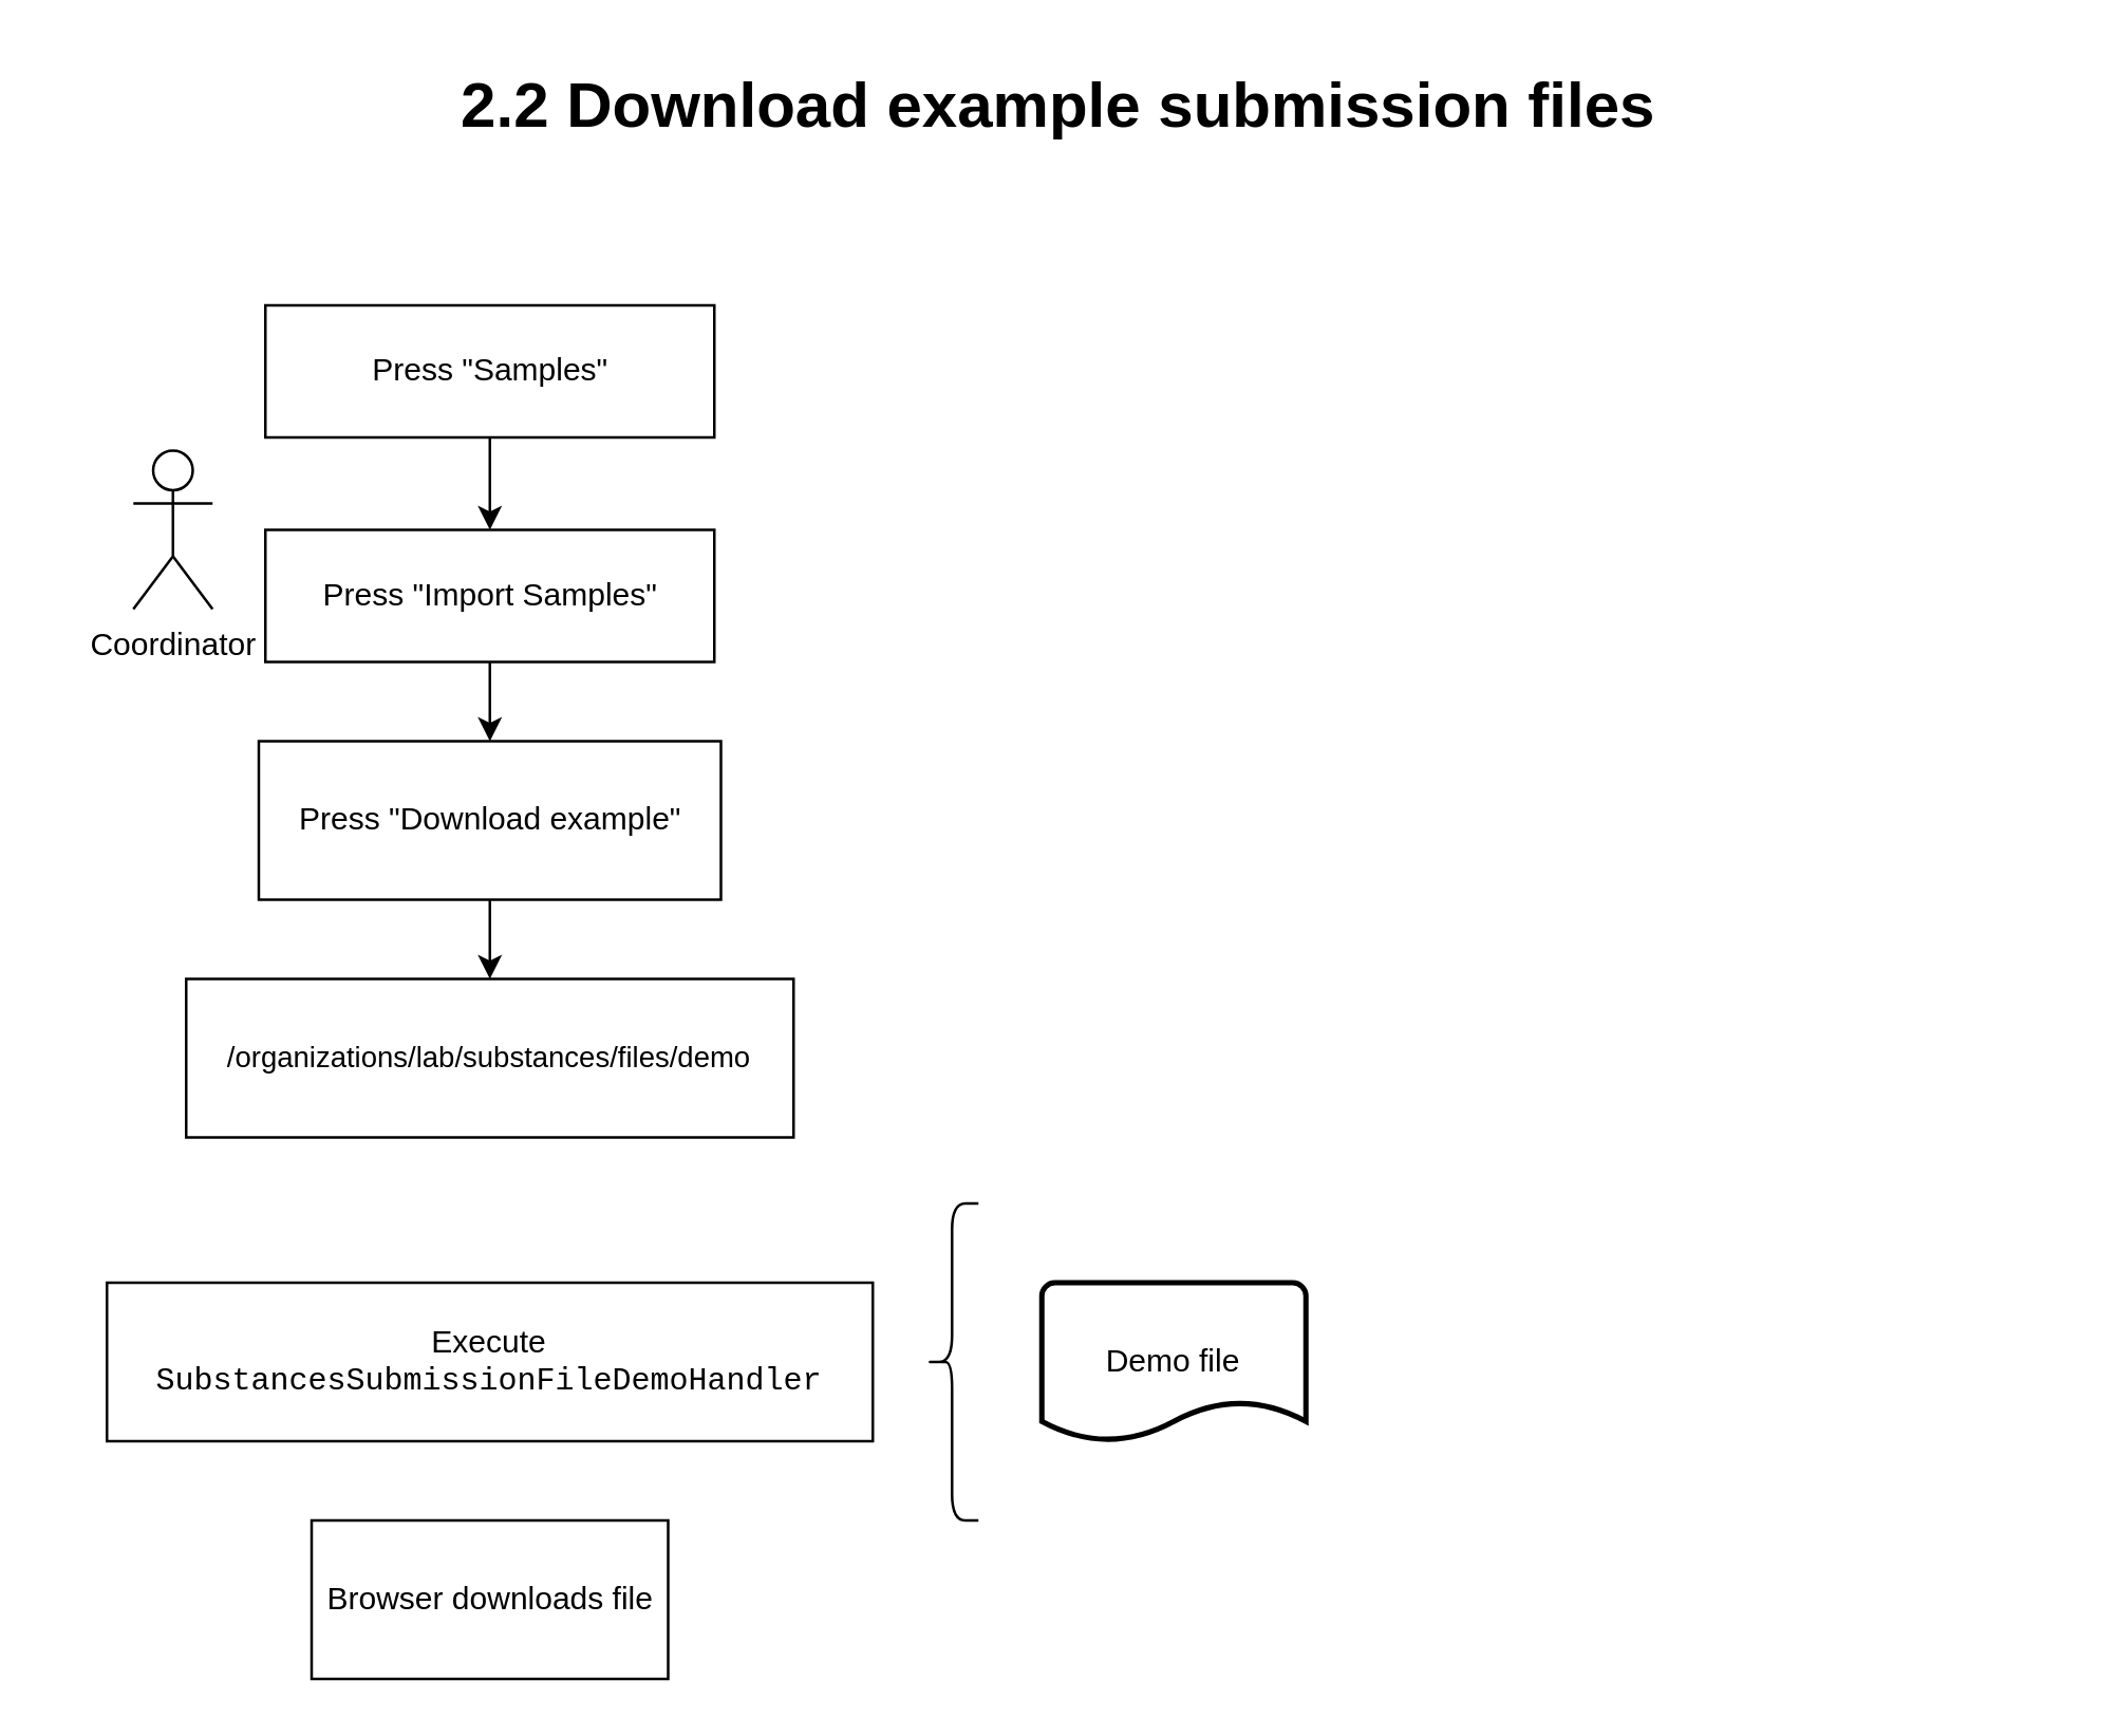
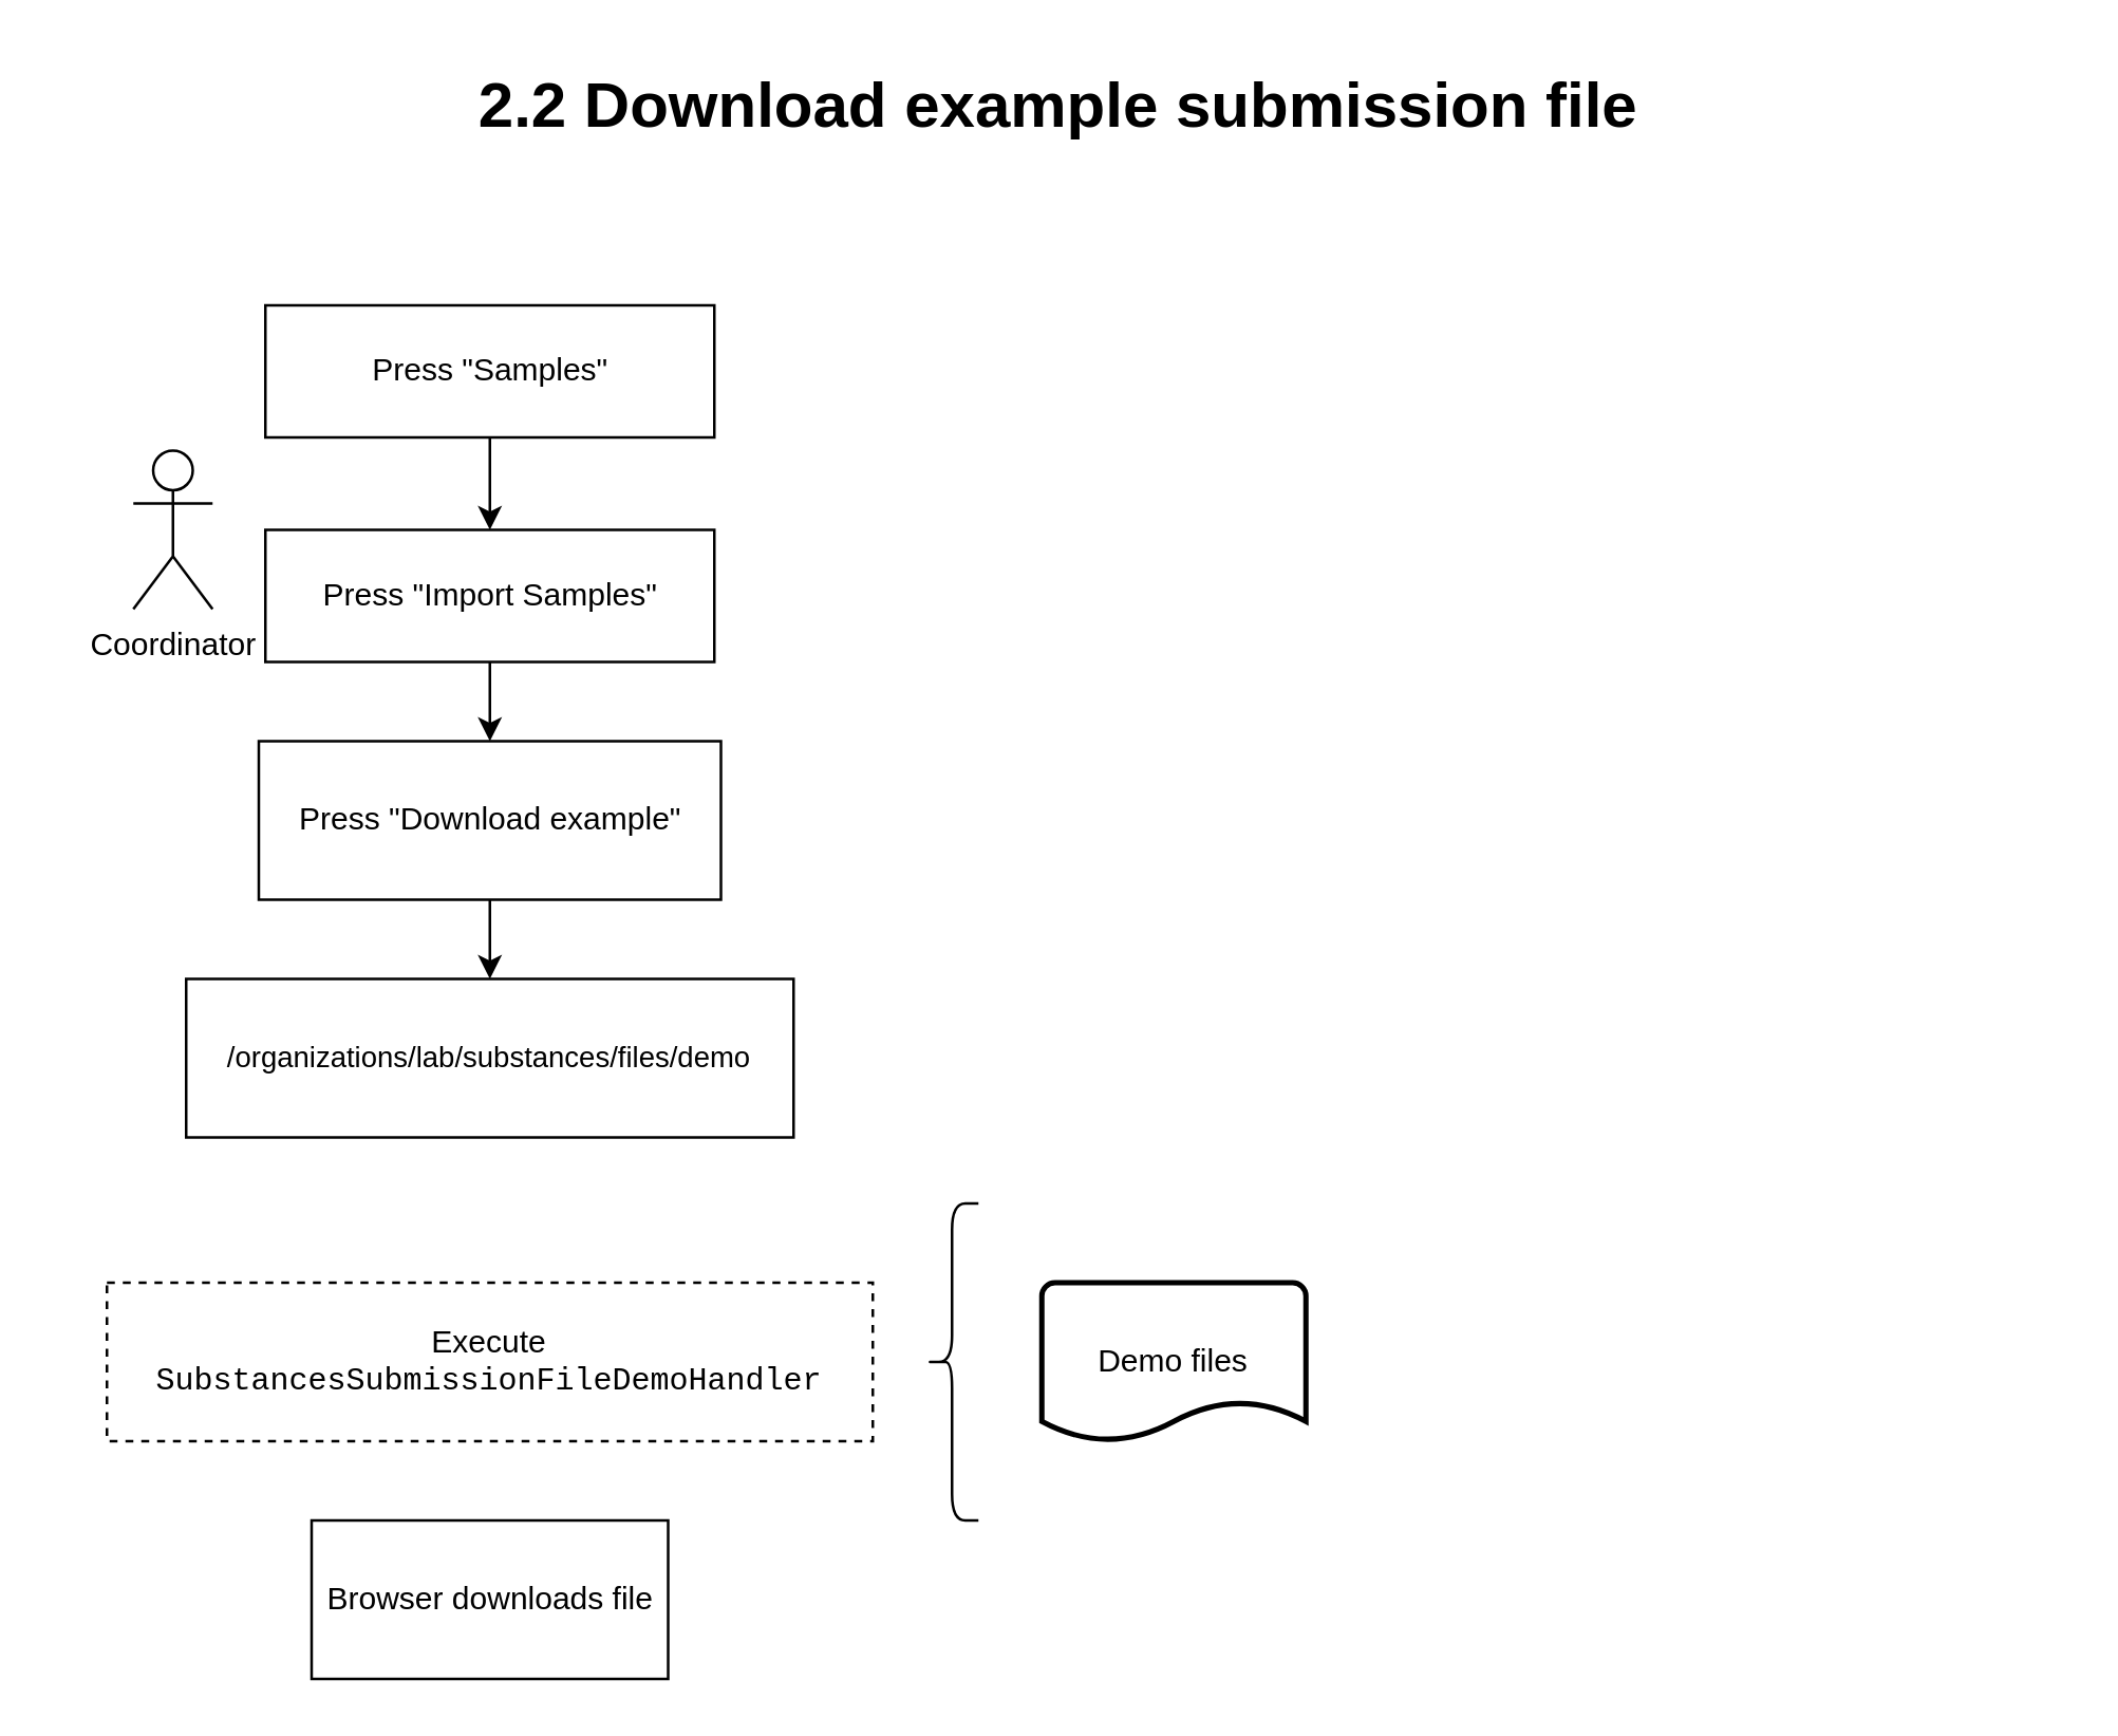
  <mxCell id="0" />
  <mxCell id="1" parent="0" />
  <mxCell id="2" value="Coordinator" style="shape=umlActor;verticalLabelPosition=bottom;verticalAlign=top;html=1;" vertex="1" parent="1"><mxGeometry x="50" y="170" width="30" height="60" as="geometry" /></mxCell>
  <mxCell id="3" value="" style="edgeStyle=orthogonalEdgeStyle;rounded=0;orthogonalLoop=1;jettySize=auto;html=1;" edge="1" parent="1" source="4" target="5"><mxGeometry relative="1" as="geometry" /></mxCell>
  <mxCell id="4" value="Press &quot;Import Samples&quot;" style="html=1;" vertex="1" parent="1"><mxGeometry x="100" y="200" width="170" height="50" as="geometry" /></mxCell>
  <mxCell id="5" value="Press &quot;Download example&quot;" style="whiteSpace=wrap;html=1;" vertex="1" parent="1"><mxGeometry x="97.5" y="280" width="175" height="60" as="geometry" /></mxCell>
  <mxCell id="6" value="" style="edgeStyle=orthogonalEdgeStyle;rounded=0;orthogonalLoop=1;jettySize=auto;html=1;" edge="1" parent="1" source="5" target="9"><mxGeometry relative="1" as="geometry"><mxPoint x="185" y="440" as="sourcePoint" /></mxGeometry></mxCell>
  <mxCell id="7" value="" style="edgeStyle=orthogonalEdgeStyle;rounded=0;orthogonalLoop=1;jettySize=auto;html=1;" edge="1" parent="1" source="8" target="4"><mxGeometry relative="1" as="geometry" /></mxCell>
  <mxCell id="8" value="Press &quot;Samples&quot;" style="html=1;" vertex="1" parent="1"><mxGeometry x="100" y="115" width="170" height="50" as="geometry" /></mxCell>
  <mxCell id="9" value="&lt;span style=&quot;font-size: 11px ; background-color: rgb(255 , 255 , 255)&quot;&gt;/organizations/lab/substances/files/demo&lt;/span&gt;" style="whiteSpace=wrap;html=1;" vertex="1" parent="1"><mxGeometry x="70" y="370" width="230" height="60" as="geometry" /></mxCell>
- <mxCell id="10" value="Execute &lt;font face=&quot;Courier New&quot;&gt;SubstancesSubmissionFileDemoHandler&lt;/font&gt;" style="whiteSpace=wrap;html=1;" vertex="1" parent="1"><mxGeometry x="40" y="485" width="290" height="60" as="geometry" /></mxCell>
+ <mxCell id="10" value="Execute &lt;font face=&quot;Courier New&quot;&gt;SubstancesSubmissionFileDemoHandler&lt;/font&gt;" style="whiteSpace=wrap;html=1;dashed=1;" vertex="1" parent="1"><mxGeometry x="40" y="485" width="290" height="60" as="geometry" /></mxCell>
  <mxCell id="11" value="" style="shape=curlyBracket;whiteSpace=wrap;html=1;rounded=1;fontSize=12;" vertex="1" parent="1"><mxGeometry x="350" y="455" width="20" height="120" as="geometry" /></mxCell>
- <mxCell id="12" value="Demo file" style="strokeWidth=2;html=1;shape=mxgraph.flowchart.document2;whiteSpace=wrap;size=0.25;fontSize=12;" vertex="1" parent="1"><mxGeometry x="394" y="485" width="100" height="60" as="geometry" /></mxCell>
+ <mxCell id="12" value="Demo files" style="strokeWidth=2;html=1;shape=mxgraph.flowchart.document2;whiteSpace=wrap;size=0.25;fontSize=12;" vertex="1" parent="1"><mxGeometry x="394" y="485" width="100" height="60" as="geometry" /></mxCell>
  <mxCell id="13" value="Browser downloads file" style="whiteSpace=wrap;html=1;" vertex="1" parent="1"><mxGeometry x="117.5" y="575" width="135" height="60" as="geometry" /></mxCell>
- <mxCell id="14" value="2.2 Download example submission files" style="text;strokeColor=none;fillColor=none;html=1;fontSize=24;fontStyle=1;verticalAlign=middle;align=center;" vertex="1" parent="1"><mxGeometry x="20" y="20" width="760" height="40" as="geometry" /></mxCell>
+ <mxCell id="14" value="2.2 Download example submission file" style="text;strokeColor=none;fillColor=none;html=1;fontSize=24;fontStyle=1;verticalAlign=middle;align=center;" vertex="1" parent="1"><mxGeometry x="20" y="20" width="760" height="40" as="geometry" /></mxCell>
